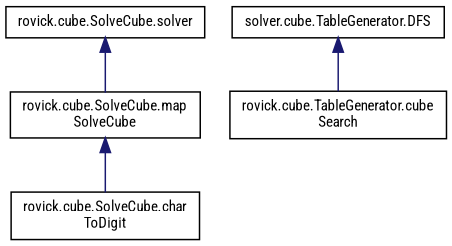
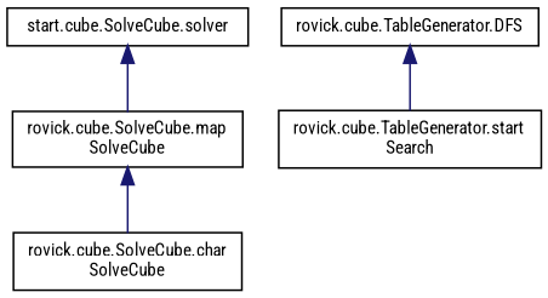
  digraph {
    fontname="Roboto Condensed"
    rankdir=TB
    node [color=black fillcolor=white fontname="Roboto Condensed" fontsize=10 shape=record style=filled]
    edge [color=midnightblue dir=back fontname="Roboto Condensed" fontsize=10 labelfontname=Helvetica labelfontsize=10 style=solid]
-   n1 [height=0.2 label="rovick.cube.SolveCube.solver" width=0.4]
+   n1 [height=0.2 label="start.cube.SolveCube.solver" width=0.4]
    n2 [height=0.2 label="rovick.cube.SolveCube.map\lSolveCube" width=0.4]
-   n3 [height=0.2 label="solver.cube.TableGenerator.DFS" width=0.4]
-   n4 [height=0.2 label="rovick.cube.TableGenerator.cube\lSearch" width=0.4]
-   n5 [height=0.2 label="rovick.cube.SolveCube.char\lToDigit" width=0.4]
+   n3 [height=0.2 label="rovick.cube.TableGenerator.DFS" width=0.4]
+   n4 [height=0.2 label="rovick.cube.TableGenerator.start\lSearch" width=0.4]
+   n5 [height=0.2 label="rovick.cube.SolveCube.char\lSolveCube" width=0.4]
    n1 -> n2
    n2 -> n5
    n3 -> n4
  }
